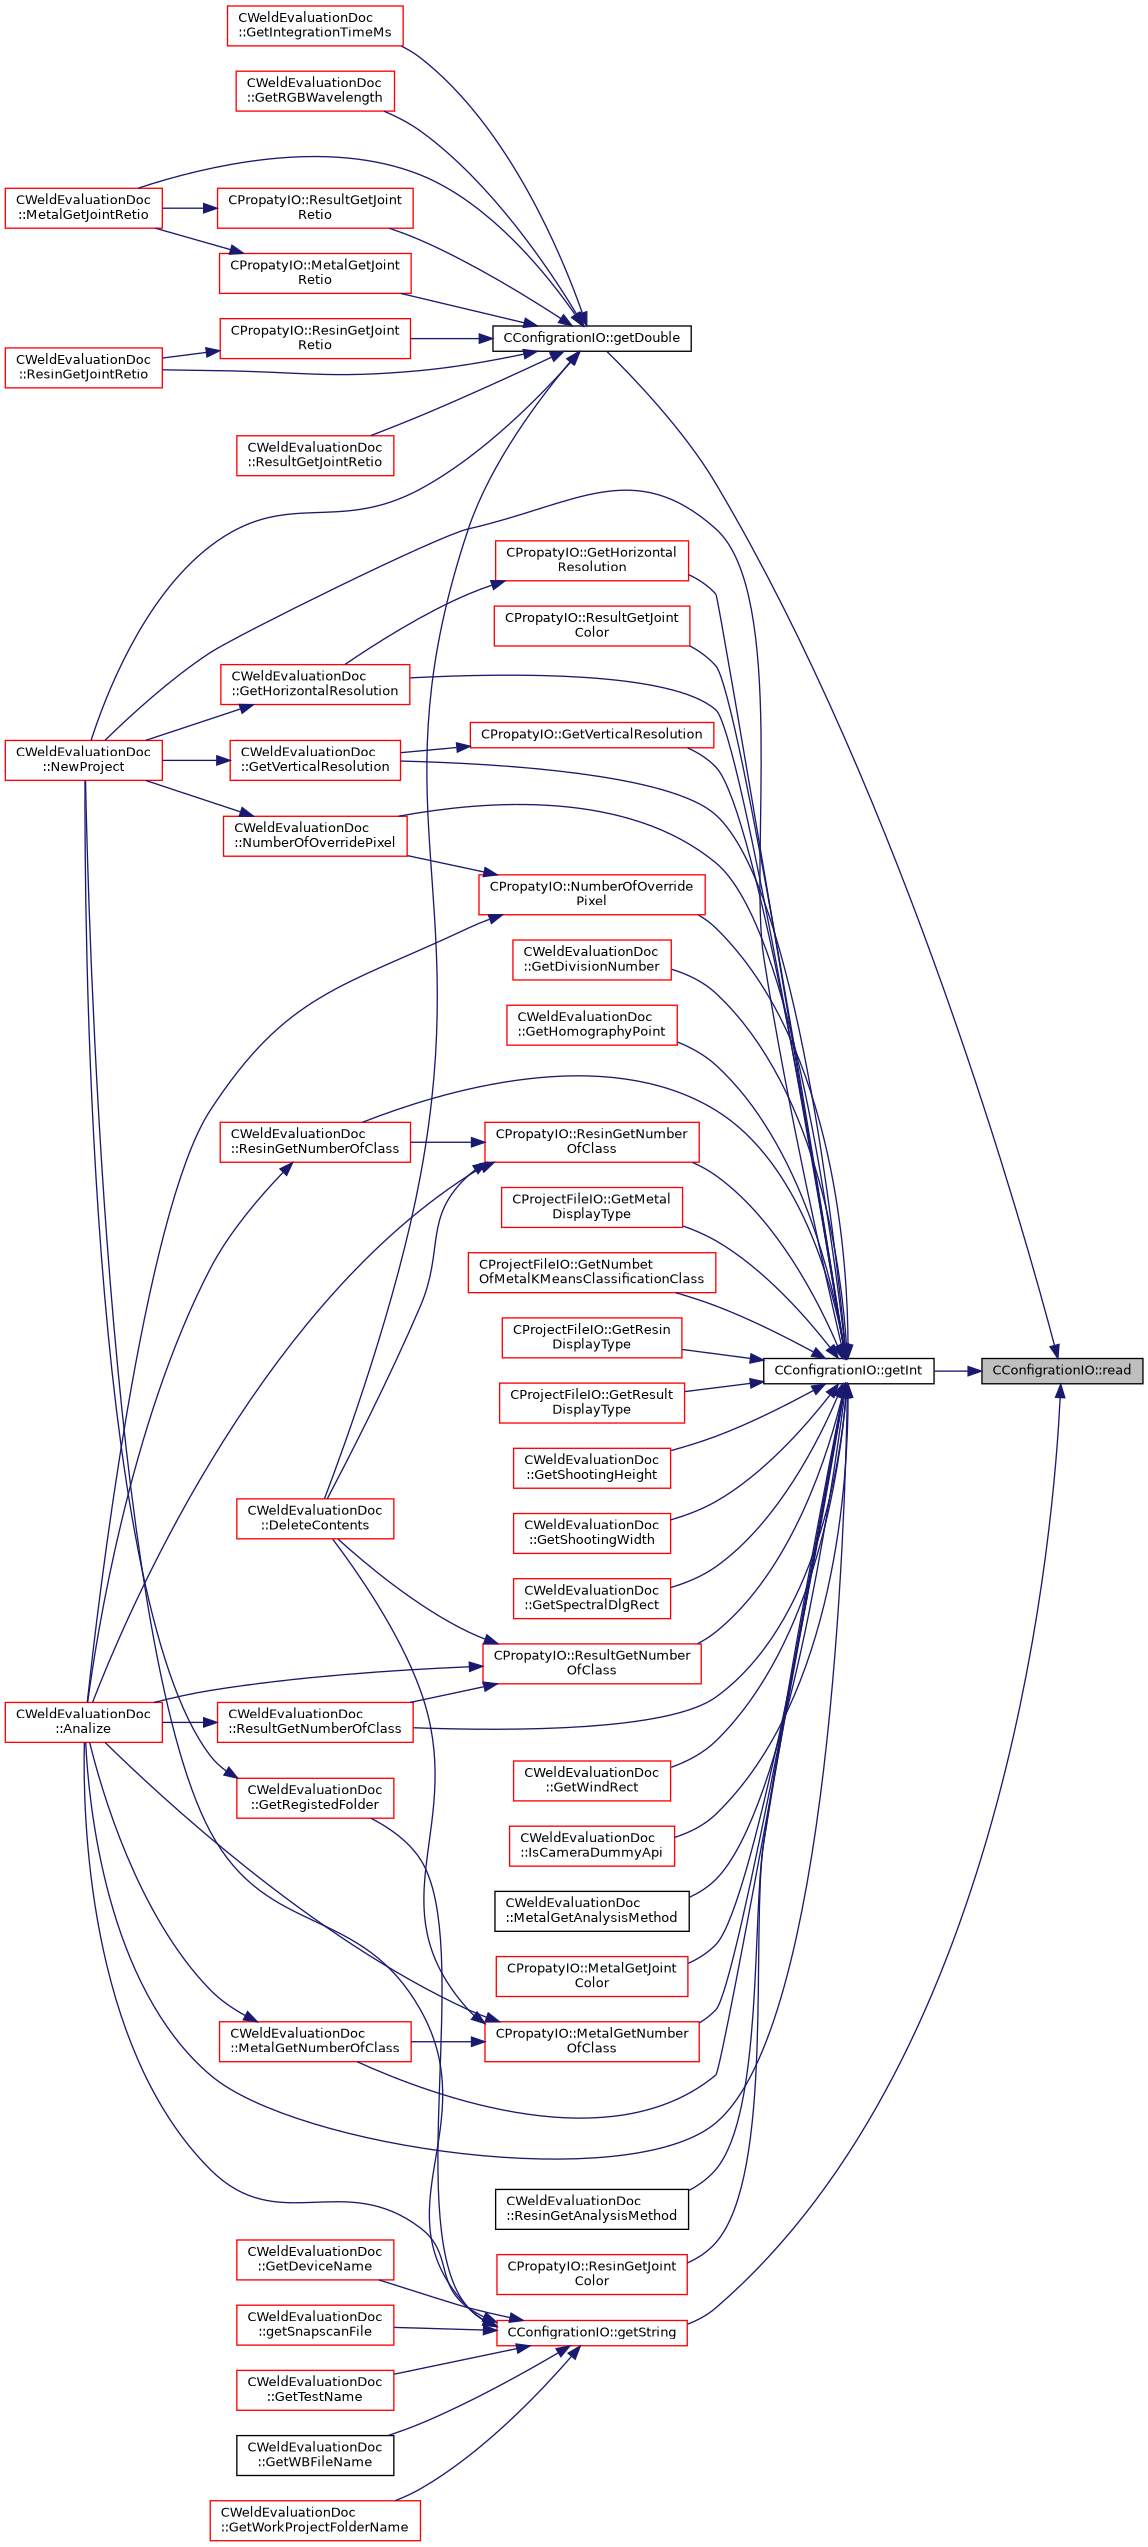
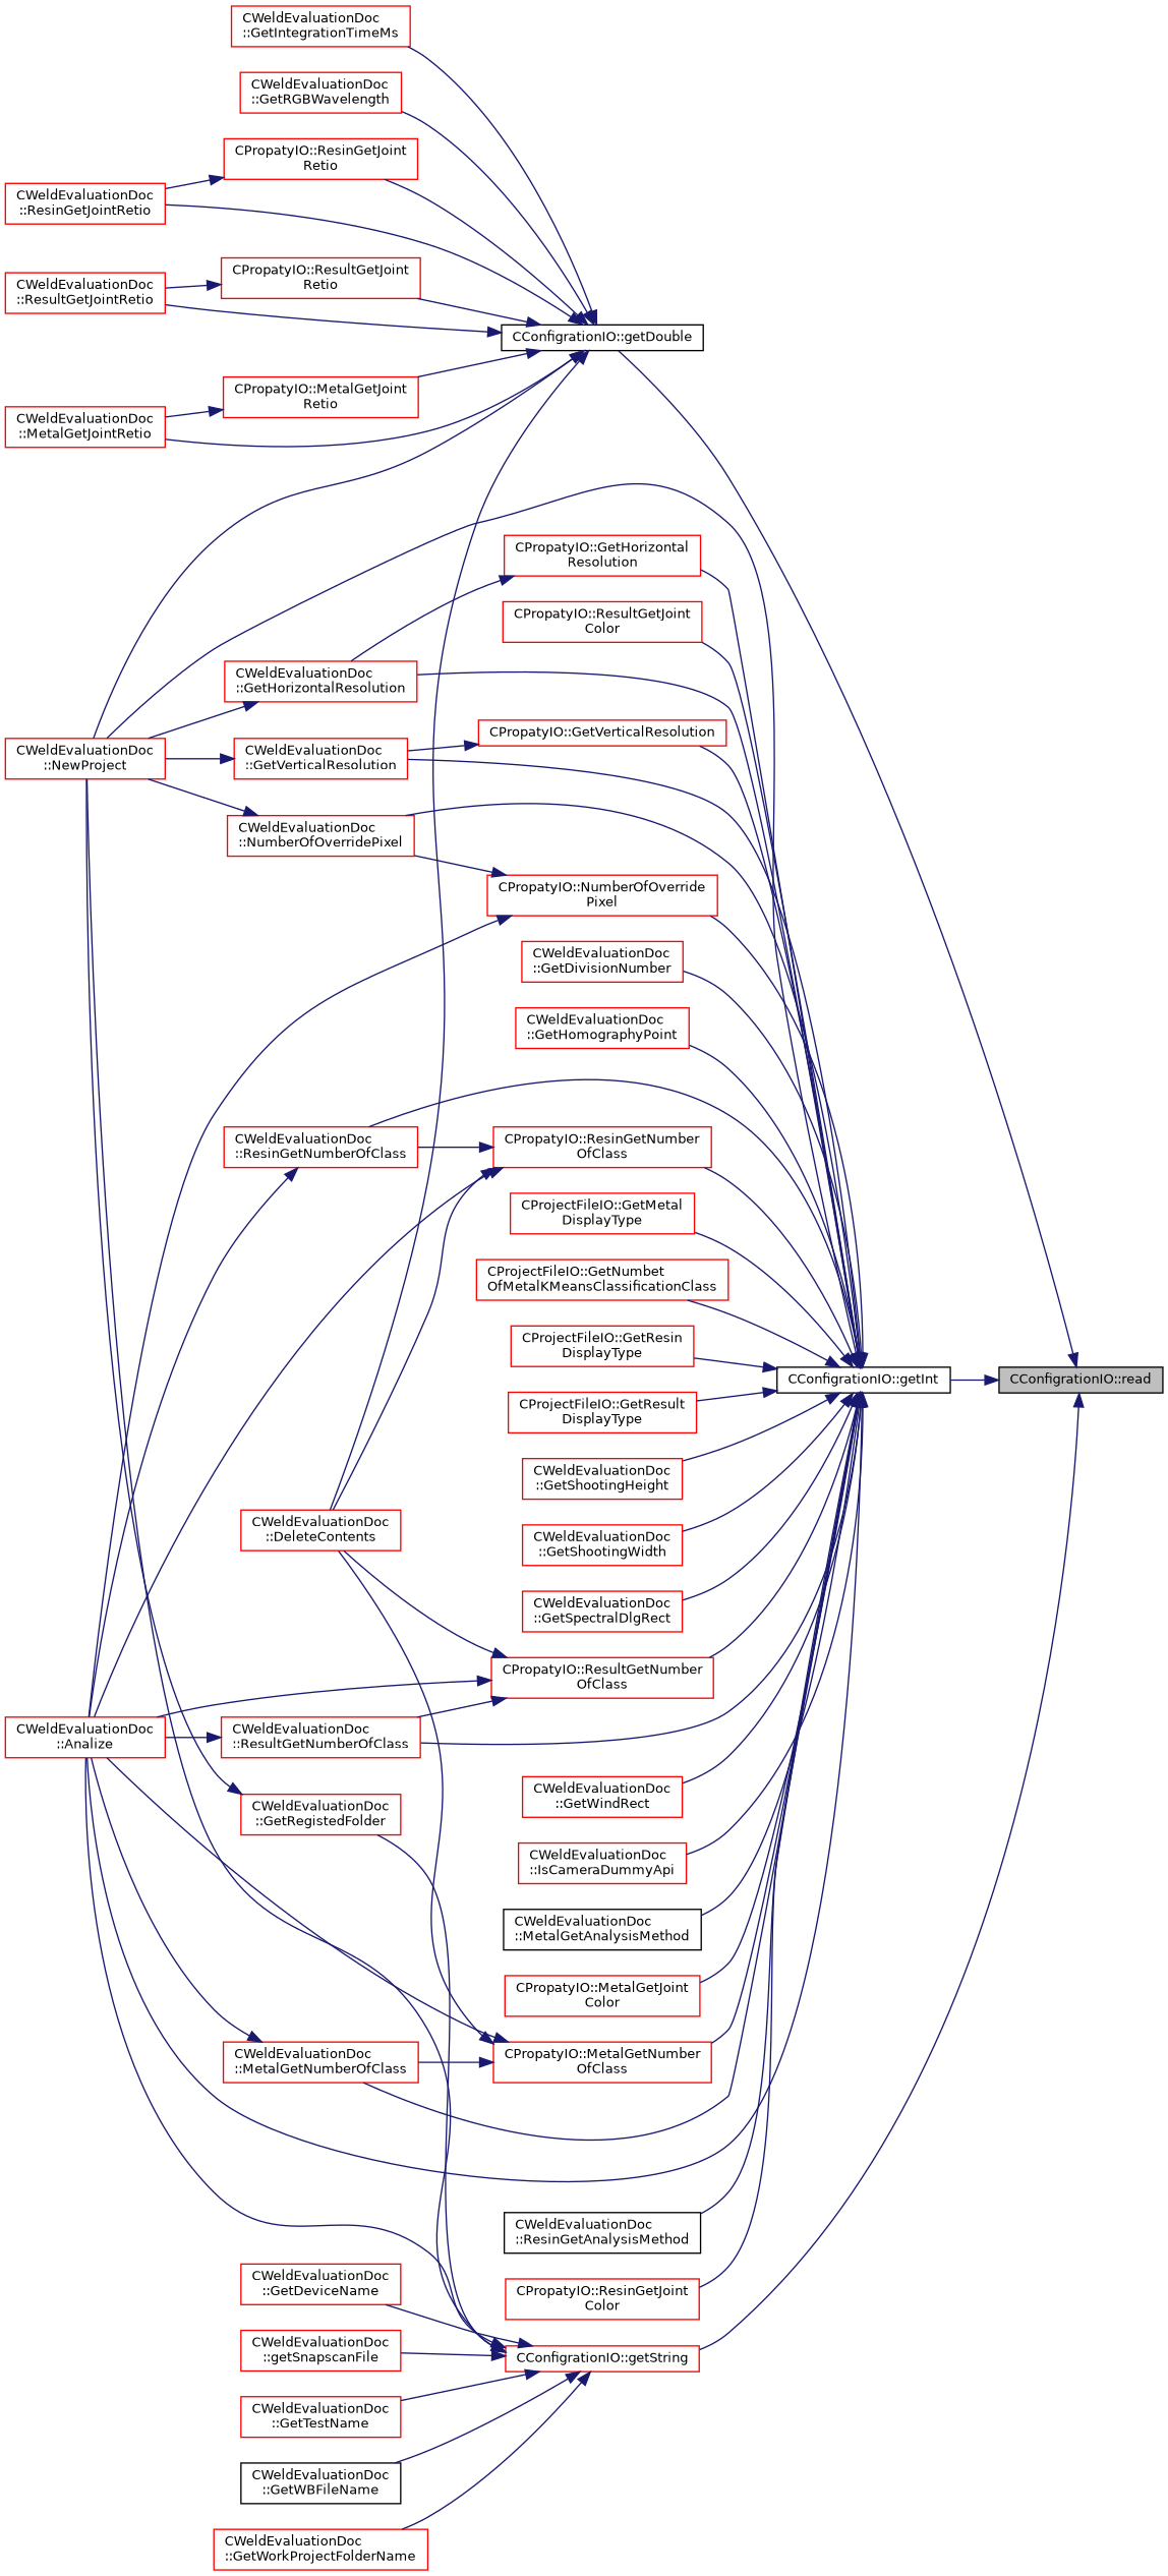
  digraph {
    rankdir=RL
    node [color=red fillcolor=white fontname=Helvetica fontsize=10 shape=record style=filled]
    edge [color=midnightblue dir=back fontname=Helvetica fontsize=10 labelfontname=Helvetica labelfontsize=10 style=solid]
    n1 [color=black fillcolor=grey75 fontcolor=black height=0.2 label="CConfigrationIO::read" width=0.4]
    n2 [color=black height=0.2 label="CConfigrationIO::getDouble" width=0.4]
    n3 [color=black height=0.2 label="CConfigrationIO::getInt" width=0.4]
    n4 [height=0.2 label="CConfigrationIO::getString" width=0.4]
    n5 [height=0.2 label="CWeldEvaluationDoc\l::DeleteContents" width=0.4]
    n6 [height=0.2 label="CWeldEvaluationDoc\l::GetIntegrationTimeMs" width=0.4]
    n7 [height=0.2 label="CWeldEvaluationDoc\l::GetRGBWavelength" width=0.4]
    n8 [height=0.2 label="CPropatyIO::MetalGetJoint\lRetio" width=0.4]
    n9 [height=0.2 label="CWeldEvaluationDoc\l::MetalGetJointRetio" width=0.4]
    n10 [height=0.2 label="CWeldEvaluationDoc\l::NewProject" width=0.4]
    n11 [height=0.2 label="CPropatyIO::ResinGetJoint\lRetio" width=0.4]
    n12 [height=0.2 label="CWeldEvaluationDoc\l::ResinGetJointRetio" width=0.4]
    n13 [height=0.2 label="CPropatyIO::ResultGetJoint\lRetio" width=0.4]
    n14 [height=0.2 label="CWeldEvaluationDoc\l::ResultGetJointRetio" width=0.4]
    n15 [height=0.2 label="CWeldEvaluationDoc\l::Analize" width=0.4]
    n16 [height=0.2 label="CWeldEvaluationDoc\l::GetDivisionNumber" width=0.4]
    n17 [height=0.2 label="CWeldEvaluationDoc\l::GetHomographyPoint" width=0.4]
    n18 [height=0.2 label="CWeldEvaluationDoc\l::GetHorizontalResolution" width=0.4]
    n19 [height=0.2 label="CPropatyIO::GetHorizontal\lResolution" width=0.4]
    n20 [height=0.2 label="CProjectFileIO::GetMetal\lDisplayType" width=0.4]
    n21 [height=0.2 label="CProjectFileIO::GetNumbet\lOfMetalKMeansClassificationClass" width=0.4]
    n22 [height=0.2 label="CProjectFileIO::GetResin\lDisplayType" width=0.4]
    n23 [height=0.2 label="CProjectFileIO::GetResult\lDisplayType" width=0.4]
    n24 [height=0.2 label="CWeldEvaluationDoc\l::GetShootingHeight" width=0.4]
    n25 [height=0.2 label="CWeldEvaluationDoc\l::GetShootingWidth" width=0.4]
    n26 [height=0.2 label="CWeldEvaluationDoc\l::GetSpectralDlgRect" width=0.4]
    n27 [height=0.2 label="CPropatyIO::GetVerticalResolution" width=0.4]
    n28 [height=0.2 label="CWeldEvaluationDoc\l::GetVerticalResolution" width=0.4]
    n29 [height=0.2 label="CWeldEvaluationDoc\l::GetWindRect" width=0.4]
    n30 [height=0.2 label="CWeldEvaluationDoc\l::IsCameraDummyApi" width=0.4]
    n31 [color=black height=0.2 label="CWeldEvaluationDoc\l::MetalGetAnalysisMethod" width=0.4]
    n32 [height=0.2 label="CPropatyIO::MetalGetJoint\lColor" width=0.4]
    n33 [height=0.2 label="CPropatyIO::MetalGetNumber\lOfClass" width=0.4]
    n34 [height=0.2 label="CWeldEvaluationDoc\l::MetalGetNumberOfClass" width=0.4]
    n35 [height=0.2 label="CPropatyIO::NumberOfOverride\lPixel" width=0.4]
    n36 [height=0.2 label="CWeldEvaluationDoc\l::NumberOfOverridePixel" width=0.4]
    n37 [color=black height=0.2 label="CWeldEvaluationDoc\l::ResinGetAnalysisMethod" width=0.4]
    n38 [height=0.2 label="CPropatyIO::ResinGetJoint\lColor" width=0.4]
    n39 [height=0.2 label="CPropatyIO::ResinGetNumber\lOfClass" width=0.4]
    n40 [height=0.2 label="CWeldEvaluationDoc\l::ResinGetNumberOfClass" width=0.4]
    n41 [height=0.2 label="CPropatyIO::ResultGetJoint\lColor" width=0.4]
    n42 [height=0.2 label="CPropatyIO::ResultGetNumber\lOfClass" width=0.4]
    n43 [height=0.2 label="CWeldEvaluationDoc\l::ResultGetNumberOfClass" width=0.4]
    n44 [height=0.2 label="CWeldEvaluationDoc\l::GetDeviceName" width=0.4]
    n45 [height=0.2 label="CWeldEvaluationDoc\l::GetRegistedFolder" width=0.4]
    n46 [height=0.2 label="CWeldEvaluationDoc\l::getSnapscanFile" width=0.4]
    n47 [height=0.2 label="CWeldEvaluationDoc\l::GetTestName" width=0.4]
    n48 [color=black height=0.2 label="CWeldEvaluationDoc\l::GetWBFileName" width=0.4]
    n49 [height=0.2 label="CWeldEvaluationDoc\l::GetWorkProjectFolderName" width=0.4]
    n1 -> n2
    n1 -> n3
    n1 -> n4
    n2 -> n5
    n2 -> n6
    n2 -> n7
    n2 -> n8
    n2 -> n9
    n2 -> n10
    n2 -> n11
    n2 -> n12
    n2 -> n13
    n2 -> n14
    n3 -> n10
    n3 -> n15
    n3 -> n16
    n3 -> n17
    n3 -> n18
    n3 -> n19
    n3 -> n20
    n3 -> n21
    n3 -> n22
    n3 -> n23
    n3 -> n24
    n3 -> n25
    n3 -> n26
    n3 -> n27
    n3 -> n28
    n3 -> n29
    n3 -> n30
    n3 -> n31
    n3 -> n32
    n3 -> n33
    n3 -> n34
    n3 -> n35
    n3 -> n36
    n3 -> n37
    n3 -> n38
    n3 -> n39
    n3 -> n40
    n3 -> n41
    n3 -> n42
    n3 -> n43
    n4 -> n10
    n4 -> n15
    n4 -> n44
    n4 -> n45
    n4 -> n46
    n4 -> n47
    n4 -> n48
    n4 -> n49
    n8 -> n9
    n11 -> n12
-   n13 -> n9
+   n13 -> n14
    n18 -> n10
    n19 -> n18
    n27 -> n28
    n28 -> n10
    n33 -> n5
    n33 -> n15
    n33 -> n34
    n34 -> n15
    n35 -> n15
    n35 -> n36
    n36 -> n10
    n39 -> n5
    n39 -> n15
    n39 -> n40
    n40 -> n15
    n42 -> n5
    n42 -> n15
    n42 -> n43
    n43 -> n15
    n45 -> n10
  }
